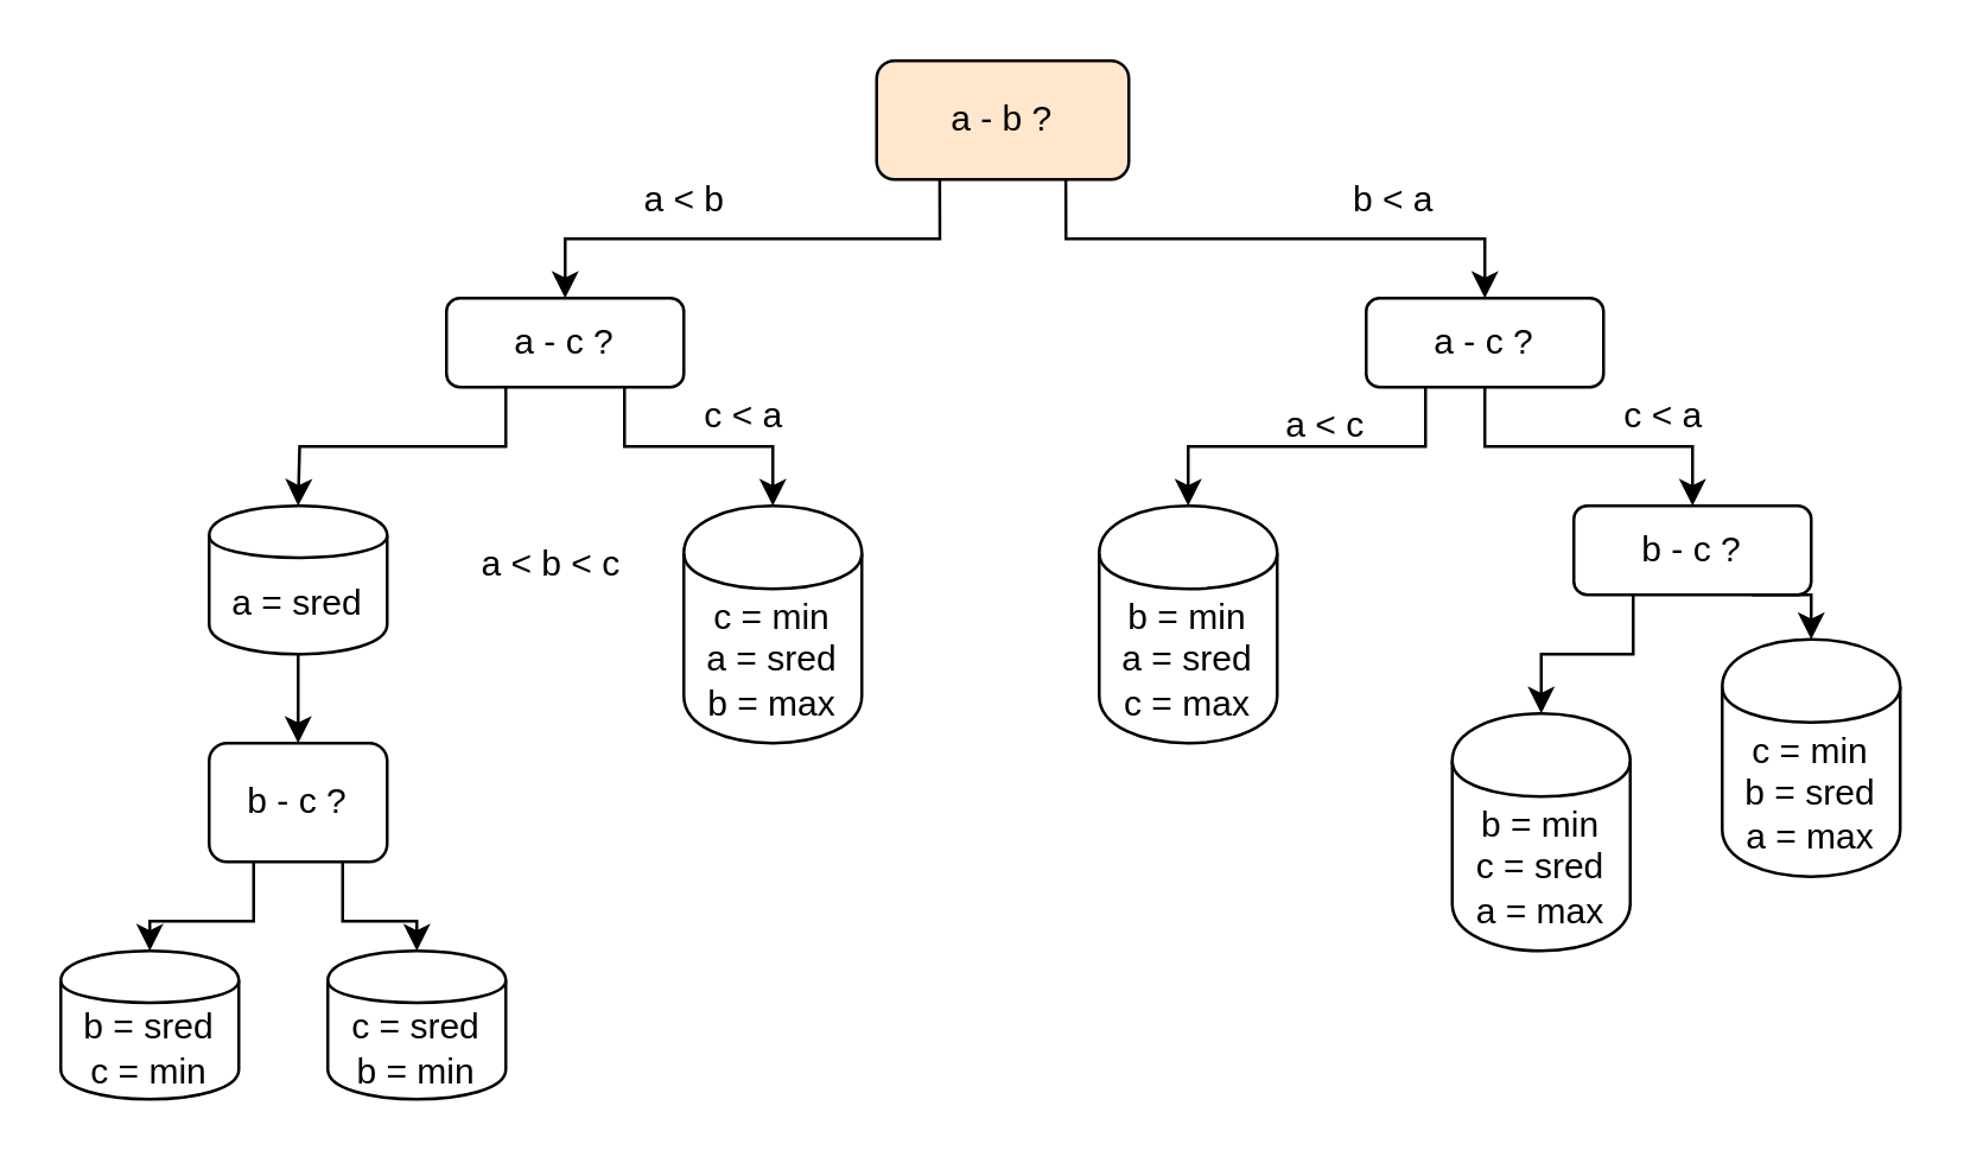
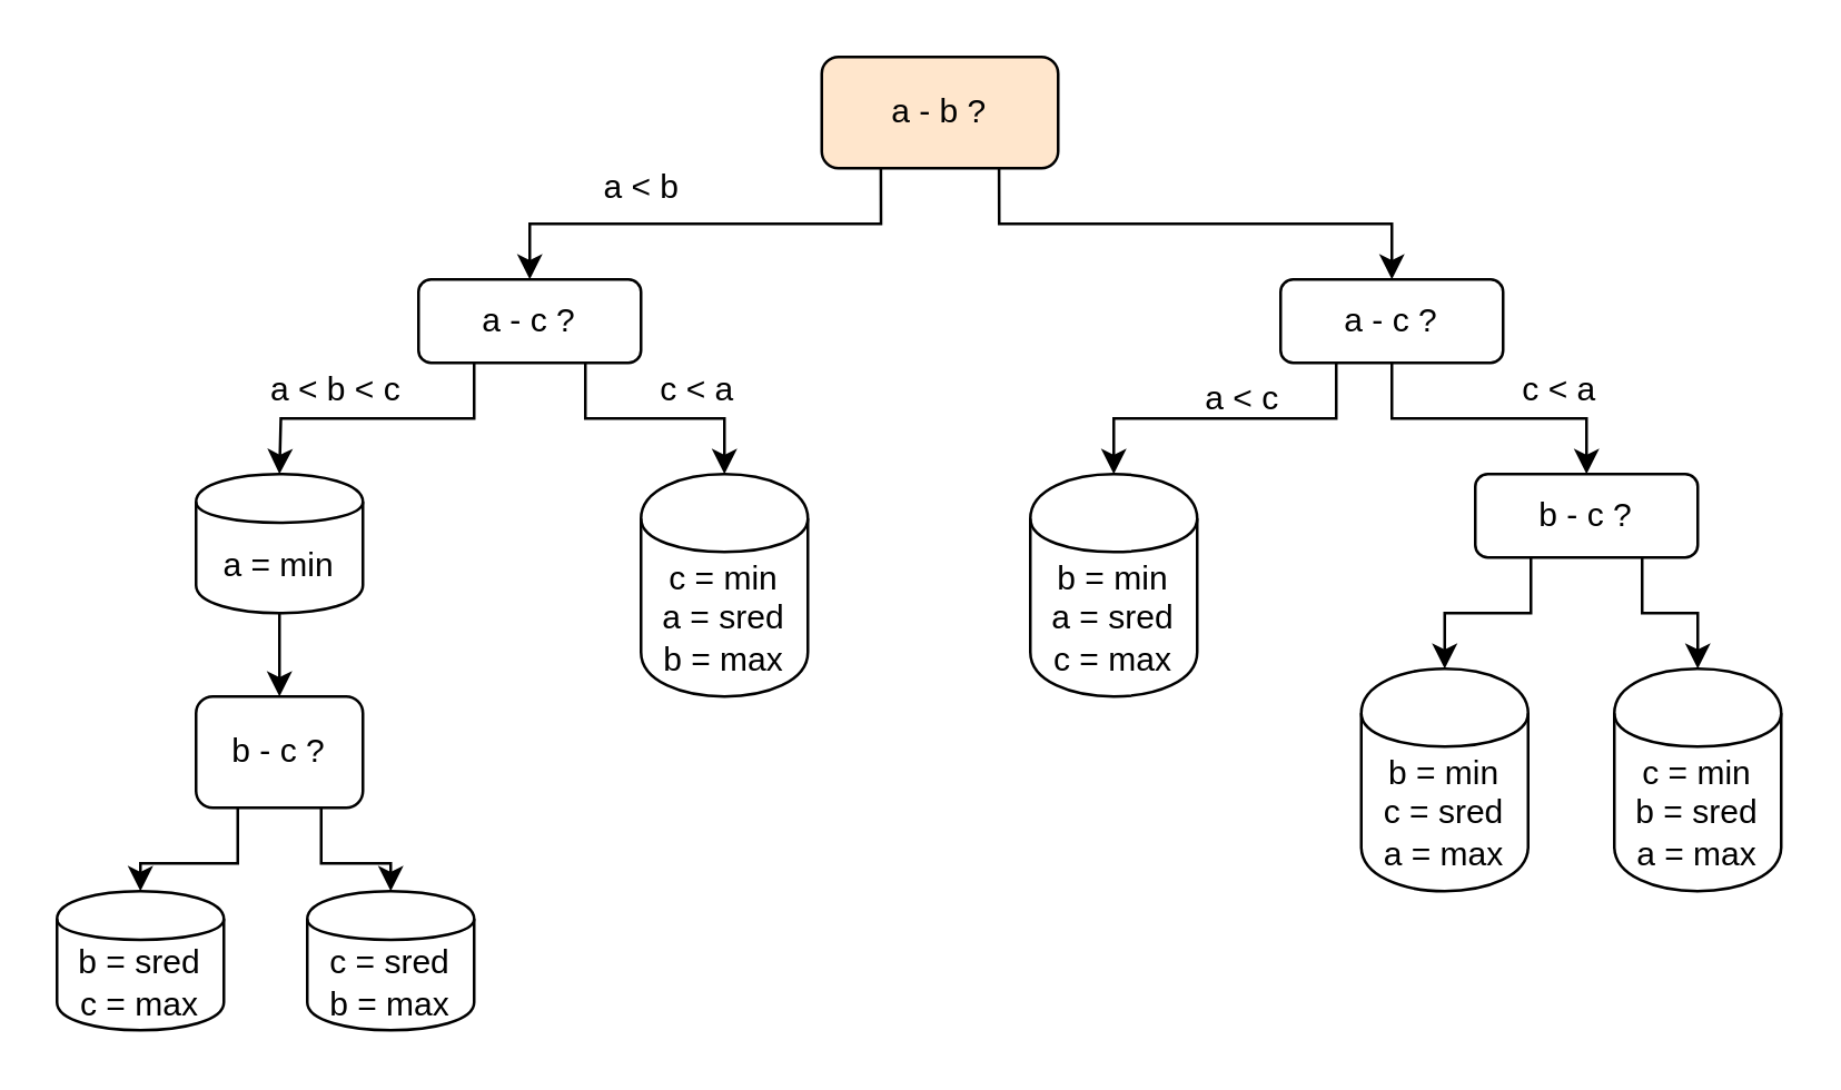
  <mxCell id="0" />
  <mxCell id="1" parent="0" />
  <mxCell id="2" style="edgeStyle=orthogonalEdgeStyle;rounded=0;orthogonalLoop=1;jettySize=auto;html=1;exitX=0.75;exitY=1;exitDx=0;exitDy=0;entryX=0.5;entryY=0;entryDx=0;entryDy=0;" edge="1" parent="1" source="3" target="9"><mxGeometry relative="1" as="geometry"><mxPoint x="530" y="100" as="targetPoint" /></mxGeometry></mxCell>
  <mxCell id="3" value="a - b ?" style="rounded=1;whiteSpace=wrap;html=1;fillColor=#ffe6cc;" vertex="1" parent="1"><mxGeometry x="295" y="20" width="85" height="40" as="geometry" /></mxCell>
  <mxCell id="4" style="edgeStyle=orthogonalEdgeStyle;rounded=0;orthogonalLoop=1;jettySize=auto;html=1;exitX=0.25;exitY=1;exitDx=0;exitDy=0;" edge="1" parent="1" source="6"><mxGeometry relative="1" as="geometry"><mxPoint x="100" y="170" as="targetPoint" /></mxGeometry></mxCell>
  <mxCell id="5" style="edgeStyle=orthogonalEdgeStyle;rounded=0;orthogonalLoop=1;jettySize=auto;html=1;exitX=0.75;exitY=1;exitDx=0;exitDy=0;entryX=0.5;entryY=0;entryDx=0;entryDy=0;" edge="1" parent="1" source="6" target="21"><mxGeometry relative="1" as="geometry"><mxPoint x="260" y="170" as="targetPoint" /></mxGeometry></mxCell>
  <mxCell id="6" value="a - c ?" style="rounded=1;whiteSpace=wrap;html=1;" vertex="1" parent="1"><mxGeometry x="150" y="100" width="80" height="30" as="geometry" /></mxCell>
  <mxCell id="7" style="edgeStyle=orthogonalEdgeStyle;rounded=0;orthogonalLoop=1;jettySize=auto;html=1;exitX=0.25;exitY=1;exitDx=0;exitDy=0;entryX=0.5;entryY=0;entryDx=0;entryDy=0;" edge="1" parent="1" source="9" target="22"><mxGeometry relative="1" as="geometry"><mxPoint x="409" y="170" as="targetPoint" /></mxGeometry></mxCell>
  <mxCell id="8" value="" style="edgeStyle=orthogonalEdgeStyle;rounded=0;orthogonalLoop=1;jettySize=auto;html=1;" edge="1" parent="1" source="9" target="12"><mxGeometry relative="1" as="geometry" /></mxCell>
  <mxCell id="9" value="a - c ?" style="rounded=1;whiteSpace=wrap;html=1;" vertex="1" parent="1"><mxGeometry x="460" y="100" width="80" height="30" as="geometry" /></mxCell>
  <mxCell id="10" style="edgeStyle=orthogonalEdgeStyle;rounded=0;orthogonalLoop=1;jettySize=auto;html=1;exitX=0.25;exitY=1;exitDx=0;exitDy=0;entryX=0.5;entryY=0;entryDx=0;entryDy=0;" edge="1" parent="1" source="12" target="23"><mxGeometry relative="1" as="geometry" /></mxCell>
  <mxCell id="11" style="edgeStyle=orthogonalEdgeStyle;rounded=0;orthogonalLoop=1;jettySize=auto;html=1;exitX=0.75;exitY=1;exitDx=0;exitDy=0;entryX=0.5;entryY=0;entryDx=0;entryDy=0;" edge="1" parent="1" source="12" target="24"><mxGeometry relative="1" as="geometry" /></mxCell>
  <mxCell id="12" value="b - c ?" style="rounded=1;whiteSpace=wrap;html=1;" vertex="1" parent="1"><mxGeometry x="530" y="170" width="80" height="30" as="geometry" /></mxCell>
  <mxCell id="13" style="edgeStyle=orthogonalEdgeStyle;rounded=0;orthogonalLoop=1;jettySize=auto;html=1;exitX=0.25;exitY=1;exitDx=0;exitDy=0;" edge="1" parent="1" source="15" target="19"><mxGeometry relative="1" as="geometry" /></mxCell>
  <mxCell id="14" style="edgeStyle=orthogonalEdgeStyle;rounded=0;orthogonalLoop=1;jettySize=auto;html=1;exitX=0.75;exitY=1;exitDx=0;exitDy=0;" edge="1" parent="1" source="15" target="20"><mxGeometry relative="1" as="geometry" /></mxCell>
  <mxCell id="15" value="b - c ?" style="rounded=1;whiteSpace=wrap;html=1;" vertex="1" parent="1"><mxGeometry x="70" y="250" width="60" height="40" as="geometry" /></mxCell>
  <mxCell id="16" style="edgeStyle=orthogonalEdgeStyle;rounded=0;orthogonalLoop=1;jettySize=auto;html=1;exitX=0.25;exitY=1;exitDx=0;exitDy=0;entryX=0.5;entryY=0;entryDx=0;entryDy=0;" edge="1" parent="1" source="3" target="6"><mxGeometry relative="1" as="geometry"><mxPoint x="290" y="83" as="targetPoint" /><mxPoint x="325" y="80" as="sourcePoint" /></mxGeometry></mxCell>
  <mxCell id="17" style="edgeStyle=orthogonalEdgeStyle;rounded=0;orthogonalLoop=1;jettySize=auto;html=1;exitX=0.5;exitY=1;exitDx=0;exitDy=0;entryX=0.5;entryY=0;entryDx=0;entryDy=0;" edge="1" parent="1" source="18" target="15"><mxGeometry relative="1" as="geometry" /></mxCell>
- <mxCell id="18" value="a = sred" style="shape=cylinder;whiteSpace=wrap;html=1;boundedLbl=1;backgroundOutline=1;" vertex="1" parent="1"><mxGeometry x="70" y="170" width="60" height="50" as="geometry" /></mxCell>
- <mxCell id="19" value="b = sred&lt;br&gt;c = min" style="shape=cylinder;whiteSpace=wrap;html=1;boundedLbl=1;backgroundOutline=1;" vertex="1" parent="1"><mxGeometry x="20" y="320" width="60" height="50" as="geometry" /></mxCell>
- <mxCell id="20" value="c = sred&lt;br&gt;b = min" style="shape=cylinder;whiteSpace=wrap;html=1;boundedLbl=1;backgroundOutline=1;" vertex="1" parent="1"><mxGeometry x="110" y="320" width="60" height="50" as="geometry" /></mxCell>
+ <mxCell id="18" value="a = min" style="shape=cylinder;whiteSpace=wrap;html=1;boundedLbl=1;backgroundOutline=1;" vertex="1" parent="1"><mxGeometry x="70" y="170" width="60" height="50" as="geometry" /></mxCell>
+ <mxCell id="19" value="b = sred&lt;br&gt;c = max" style="shape=cylinder;whiteSpace=wrap;html=1;boundedLbl=1;backgroundOutline=1;" vertex="1" parent="1"><mxGeometry x="20" y="320" width="60" height="50" as="geometry" /></mxCell>
+ <mxCell id="20" value="c = sred&lt;br&gt;b = max" style="shape=cylinder;whiteSpace=wrap;html=1;boundedLbl=1;backgroundOutline=1;" vertex="1" parent="1"><mxGeometry x="110" y="320" width="60" height="50" as="geometry" /></mxCell>
  <mxCell id="21" value="&lt;div&gt;c = min&lt;/div&gt;&lt;div&gt;a = sred&lt;br&gt;&lt;/div&gt;b = max" style="shape=cylinder;whiteSpace=wrap;html=1;boundedLbl=1;backgroundOutline=1;" vertex="1" parent="1"><mxGeometry x="230" y="170" width="60" height="80" as="geometry" /></mxCell>
  <mxCell id="22" value="b = min&lt;br&gt;&lt;div&gt;a = sred&lt;/div&gt;&lt;div&gt;c = max&lt;br&gt;&lt;/div&gt;" style="shape=cylinder;whiteSpace=wrap;html=1;boundedLbl=1;backgroundOutline=1;" vertex="1" parent="1"><mxGeometry x="370" y="170" width="60" height="80" as="geometry" /></mxCell>
  <mxCell id="23" value="b = min&lt;br&gt;&lt;div&gt;c = sred&lt;/div&gt;&lt;div&gt;a = max&lt;br&gt;&lt;/div&gt;" style="shape=cylinder;whiteSpace=wrap;html=1;boundedLbl=1;backgroundOutline=1;" vertex="1" parent="1"><mxGeometry x="489" y="240" width="60" height="80" as="geometry" /></mxCell>
- <mxCell id="24" value="c = min&lt;br&gt;&lt;div&gt;b = sred&lt;/div&gt;&lt;div&gt;a = max&lt;br&gt;&lt;/div&gt;" style="shape=cylinder;whiteSpace=wrap;html=1;boundedLbl=1;backgroundOutline=1;" vertex="1" parent="1"><mxGeometry x="580" y="215" width="60" height="80" as="geometry" /></mxCell>
- <mxCell id="25" value="b &amp;lt; a" style="text;html=1;align=center;verticalAlign=middle;resizable=0;points=[];;autosize=1;" vertex="1" parent="1"><mxGeometry x="449" y="57" width="40" height="20" as="geometry" /></mxCell>
+ <mxCell id="24" value="c = min&lt;br&gt;&lt;div&gt;b = sred&lt;/div&gt;&lt;div&gt;a = max&lt;br&gt;&lt;/div&gt;" style="shape=cylinder;whiteSpace=wrap;html=1;boundedLbl=1;backgroundOutline=1;" vertex="1" parent="1"><mxGeometry x="580" y="240" width="60" height="80" as="geometry" /></mxCell>
  <mxCell id="26" value="&lt;div&gt;a &amp;lt; c&lt;/div&gt;" style="text;html=1;align=center;verticalAlign=middle;resizable=0;points=[];;autosize=1;" vertex="1" parent="1"><mxGeometry x="426" y="133" width="40" height="20" as="geometry" /></mxCell>
  <mxCell id="27" value="&lt;div&gt;c &amp;lt; a&lt;br&gt;&lt;/div&gt;" style="text;html=1;align=center;verticalAlign=middle;resizable=0;points=[];;autosize=1;" vertex="1" parent="1"><mxGeometry x="230" y="130" width="40" height="20" as="geometry" /></mxCell>
  <mxCell id="28" value="c &amp;lt; a" style="text;html=1;align=center;verticalAlign=middle;resizable=0;points=[];;autosize=1;" vertex="1" parent="1"><mxGeometry x="540" y="130" width="40" height="20" as="geometry" /></mxCell>
  <mxCell id="29" value="&lt;div&gt;a &amp;lt; b&lt;/div&gt;" style="text;html=1;align=center;verticalAlign=middle;resizable=0;points=[];;autosize=1;" vertex="1" parent="1"><mxGeometry x="210" y="57" width="40" height="20" as="geometry" /></mxCell>
- <mxCell id="30" value="a &amp;lt; b &amp;lt; c" style="text;html=1;align=center;verticalAlign=middle;resizable=0;points=[];;autosize=1;" vertex="1" parent="1"><mxGeometry x="155" y="180" width="60" height="20" as="geometry" /></mxCell>
+ <mxCell id="30" value="a &amp;lt; b &amp;lt; c" style="text;html=1;align=center;verticalAlign=middle;resizable=0;points=[];;autosize=1;" vertex="1" parent="1"><mxGeometry x="90" y="130" width="60" height="20" as="geometry" /></mxCell>
